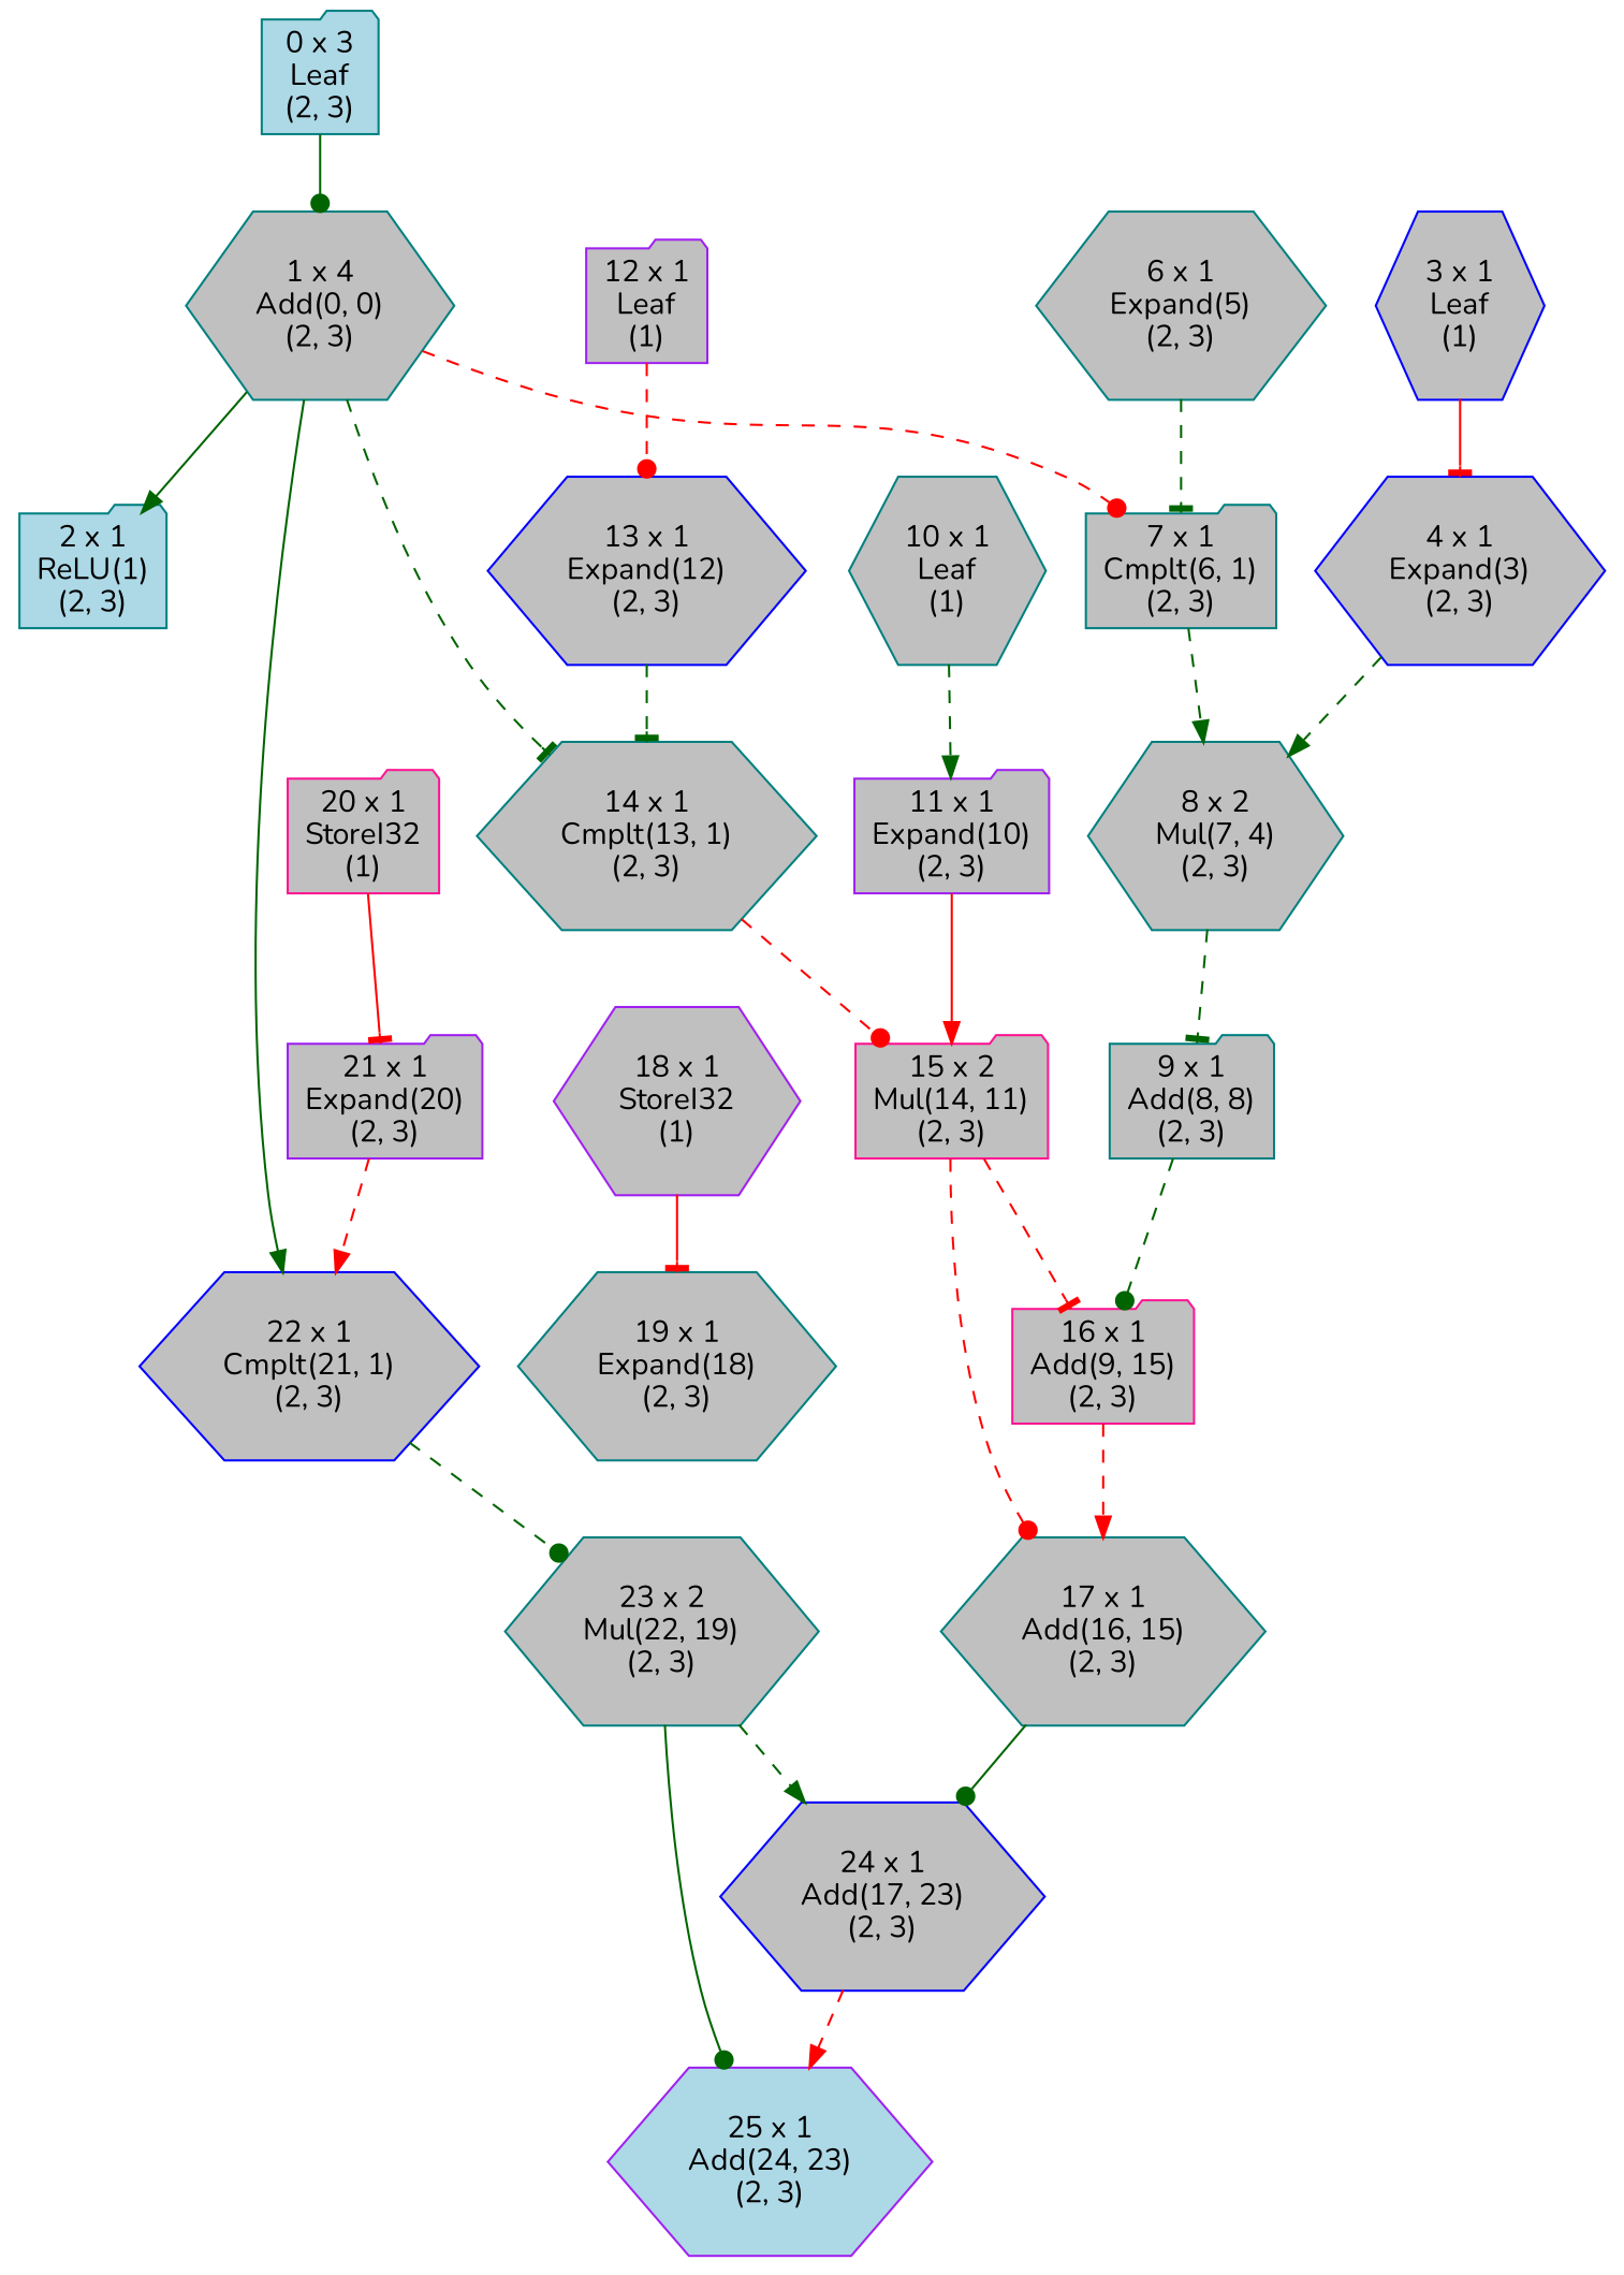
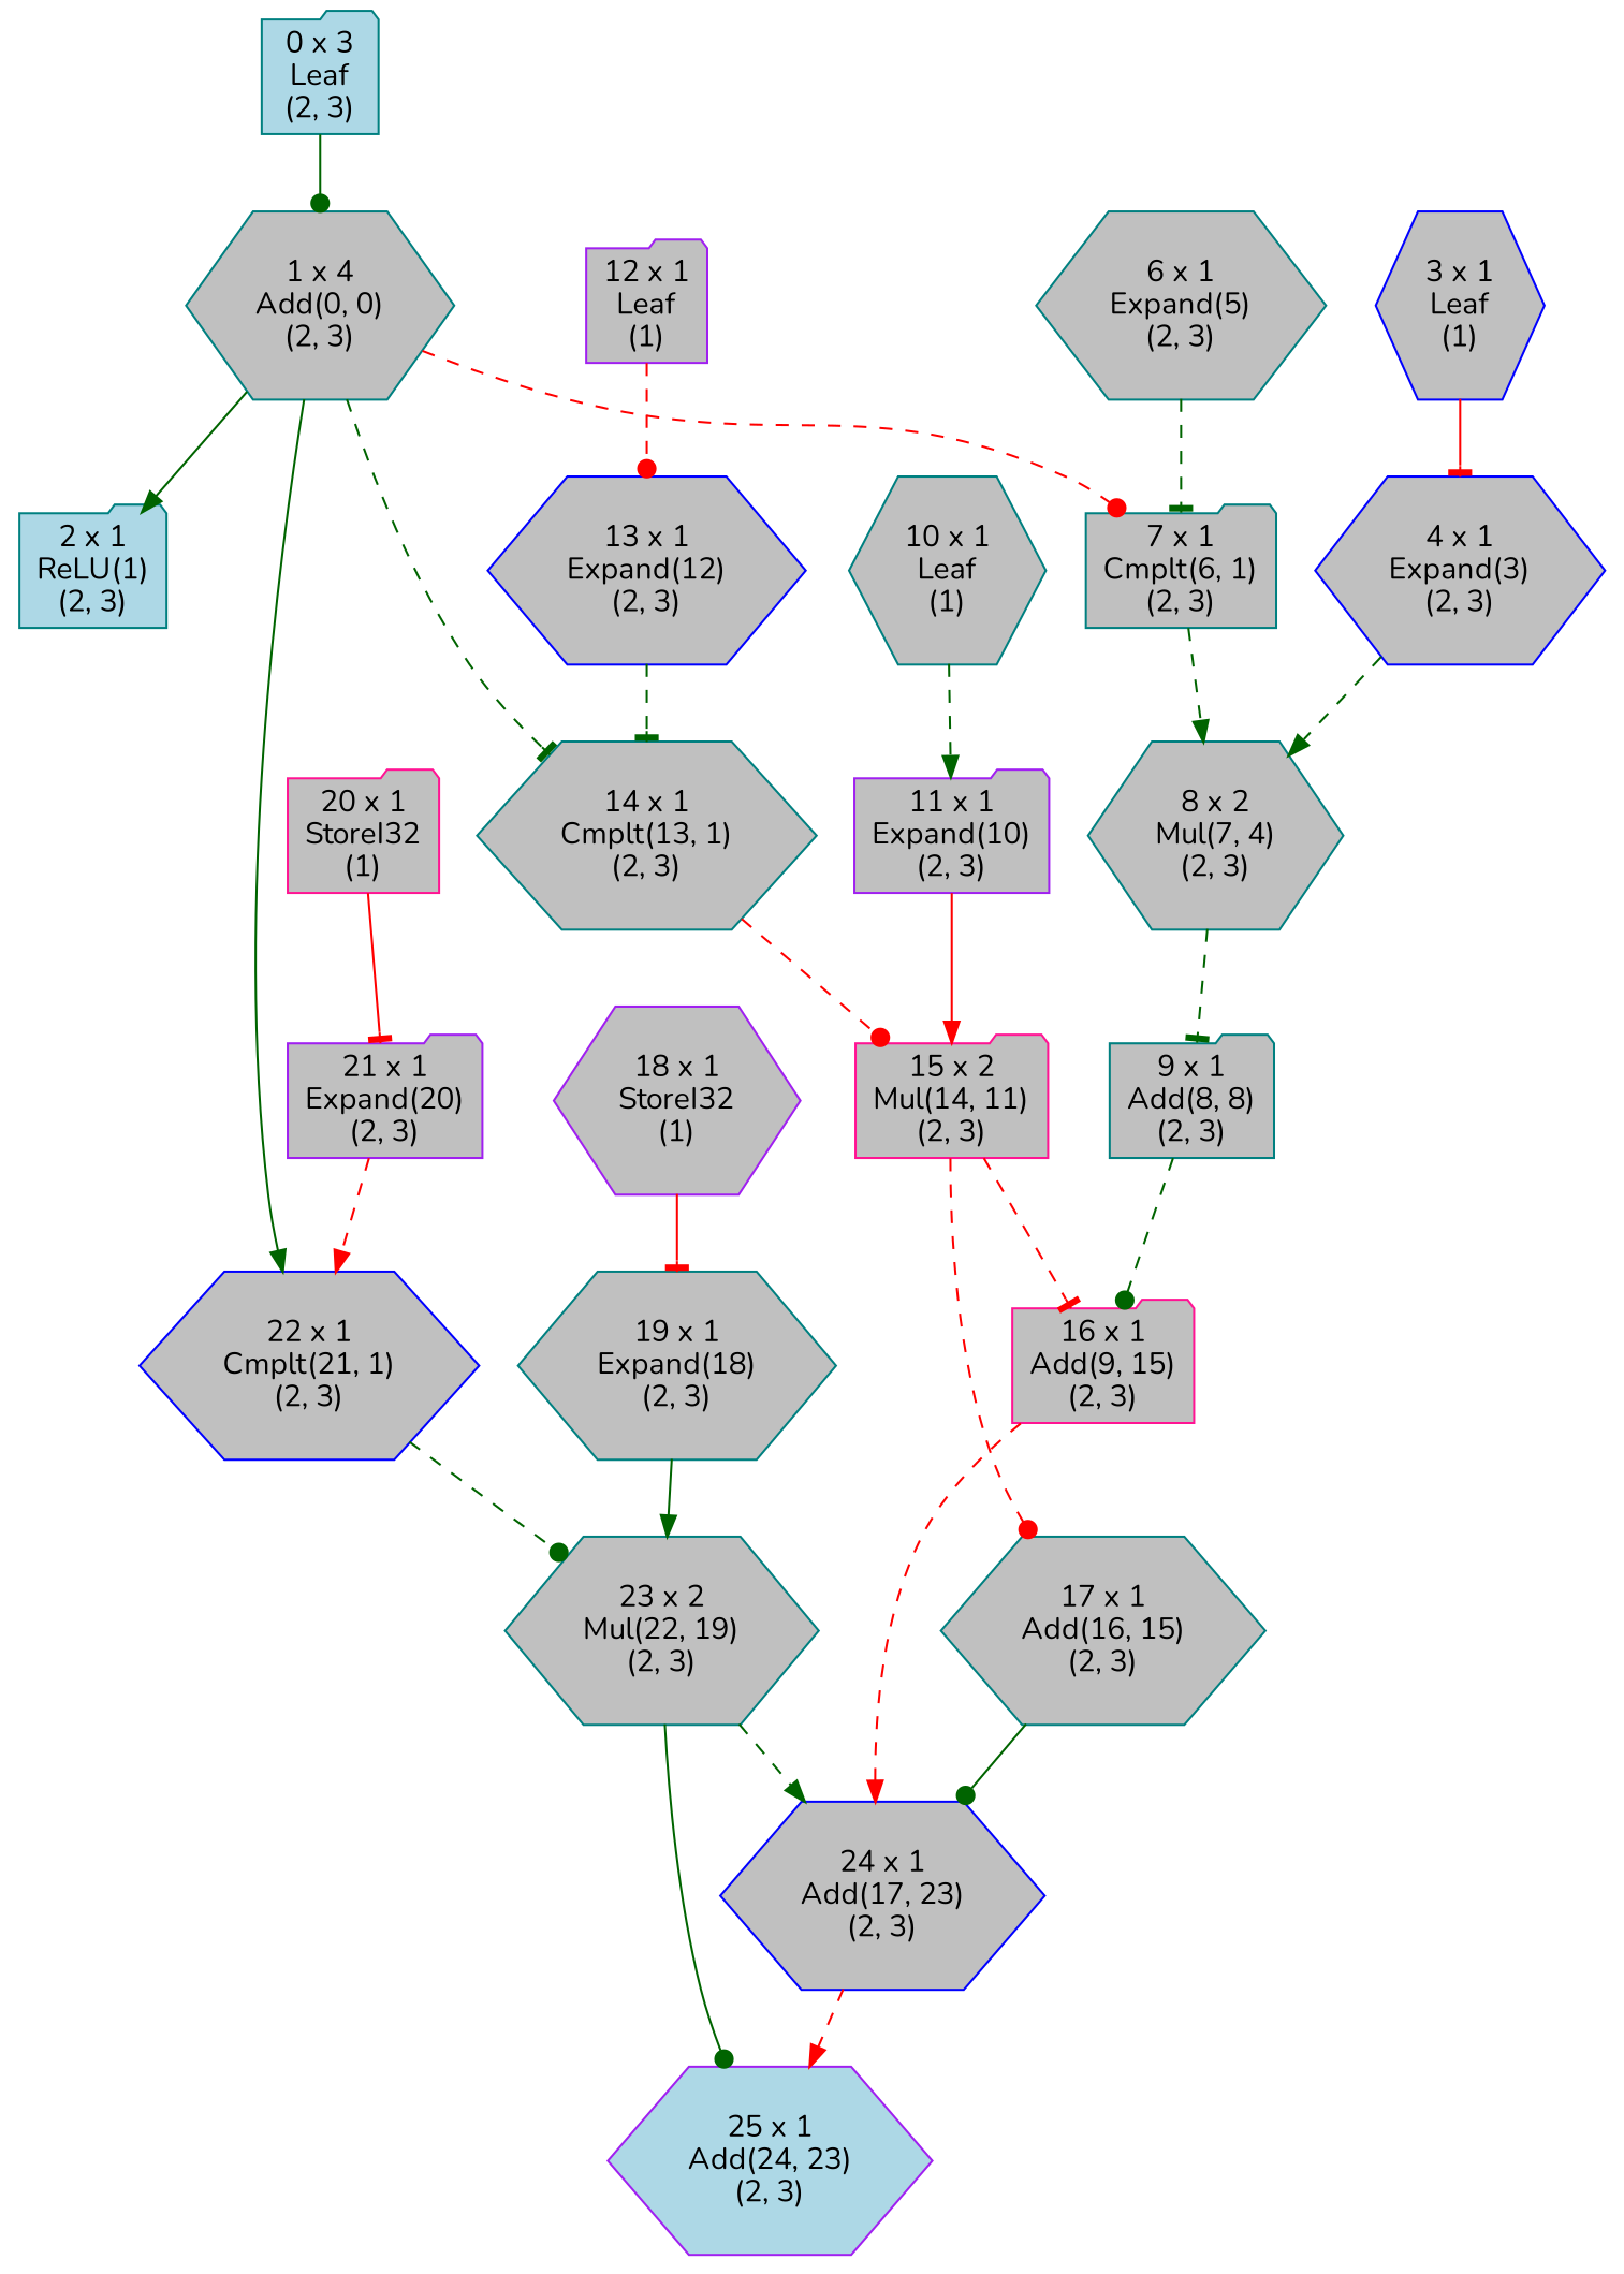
  strict digraph {
    fontname=Nunito
    ordering=in
    rank=source
    node [color=teal fillcolor=grey fontname=Nunito shape=hexagon style=filled]
    edge [arrowhead=normal color=darkgreen fontname=Nunito style=dashed]
    n1 [fillcolor=lightblue label="0 x 3\nLeaf\n(2, 3)" shape=folder]
    n2 [label="1 x 4\nAdd(0, 0)\n(2, 3)"]
    n3 [fillcolor=lightblue label="2 x 1\nReLU(1)\n(2, 3)" shape=folder]
    n4 [label="7 x 1\nCmplt(6, 1)\n(2, 3)" shape=folder]
    n5 [label="14 x 1\nCmplt(13, 1)\n(2, 3)"]
    n6 [color=blue label="22 x 1\nCmplt(21, 1)\n(2, 3)"]
    n7 [label="8 x 2\nMul(7, 4)\n(2, 3)"]
    n8 [color=deeppink label="15 x 2\nMul(14, 11)\n(2, 3)" shape=folder]
    n9 [label="23 x 2\nMul(22, 19)\n(2, 3)"]
    n10 [color=blue label="3 x 1\nLeaf\n(1)"]
    n11 [color=blue label="4 x 1\nExpand(3)\n(2, 3)"]
    n12 [label="9 x 1\nAdd(8, 8)\n(2, 3)" shape=folder]
    n13 [label="6 x 1\nExpand(5)\n(2, 3)"]
    n14 [color=deeppink label="16 x 1\nAdd(9, 15)\n(2, 3)" shape=folder]
    n15 [label="17 x 1\nAdd(16, 15)\n(2, 3)"]
    n16 [label="10 x 1\nLeaf\n(1)"]
    n17 [color=purple label="11 x 1\nExpand(10)\n(2, 3)" shape=folder]
    n18 [color=purple label="12 x 1\nLeaf\n(1)" shape=folder]
    n19 [color=blue label="13 x 1\nExpand(12)\n(2, 3)"]
    n20 [color=blue label="24 x 1\nAdd(17, 23)\n(2, 3)"]
    n21 [color=purple fillcolor=lightblue label="25 x 1\nAdd(24, 23)\n(2, 3)"]
    n22 [color=purple label="18 x 1\nStoreI32\n(1)"]
    n23 [label="19 x 1\nExpand(18)\n(2, 3)"]
    n24 [color=deeppink label="20 x 1\nStoreI32\n(1)" shape=folder]
    n25 [color=purple label="21 x 1\nExpand(20)\n(2, 3)" shape=folder]
    n1 -> n2 [arrowhead=dot style=solid]
    n2 -> n3 [style=solid]
    n2 -> n4 [arrowhead=dot color=red]
    n2 -> n5 [arrowhead=tee]
    n2 -> n6 [style=solid]
    n4 -> n7
    n5 -> n8 [arrowhead=dot color=red]
    n6 -> n9 [arrowhead=dot]
    n7 -> n12 [arrowhead=tee]
    n8 -> n14 [arrowhead=tee color=red]
    n8 -> n15 [arrowhead=dot color=red]
    n9 -> n20
    n9 -> n21 [arrowhead=dot style=solid]
    n10 -> n11 [arrowhead=tee color=red style=solid]
    n11 -> n7
    n12 -> n14 [arrowhead=dot]
    n13 -> n4 [arrowhead=tee]
-   n14 -> n15 [color=red]
+   n14 -> n20 [color=red]
    n15 -> n20 [arrowhead=dot style=solid]
    n16 -> n17
    n17 -> n8 [color=red style=solid]
    n18 -> n19 [arrowhead=dot color=red]
    n19 -> n5 [arrowhead=tee]
    n20 -> n21 [color=red]
    n22 -> n23 [arrowhead=tee color=red style=solid]
+   n23 -> n9 [style=solid]
    n24 -> n25 [arrowhead=tee color=red style=solid]
    n25 -> n6 [color=red]
  }
